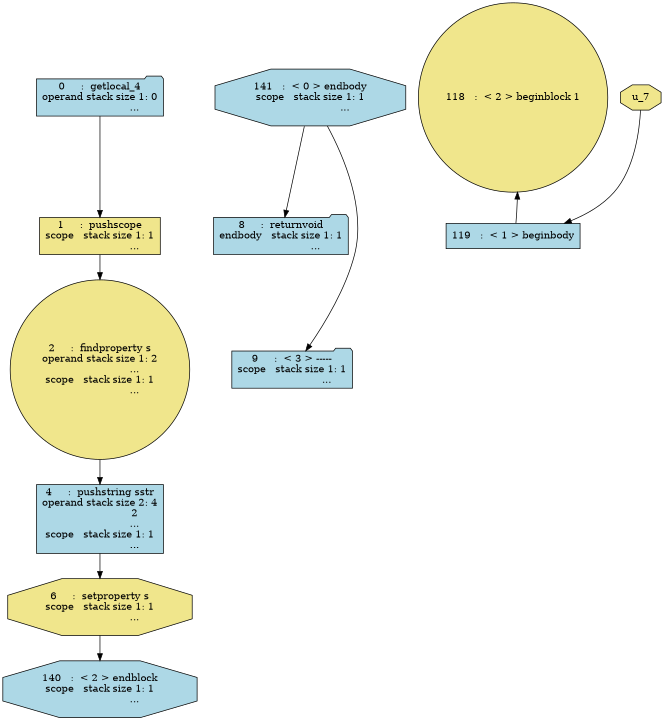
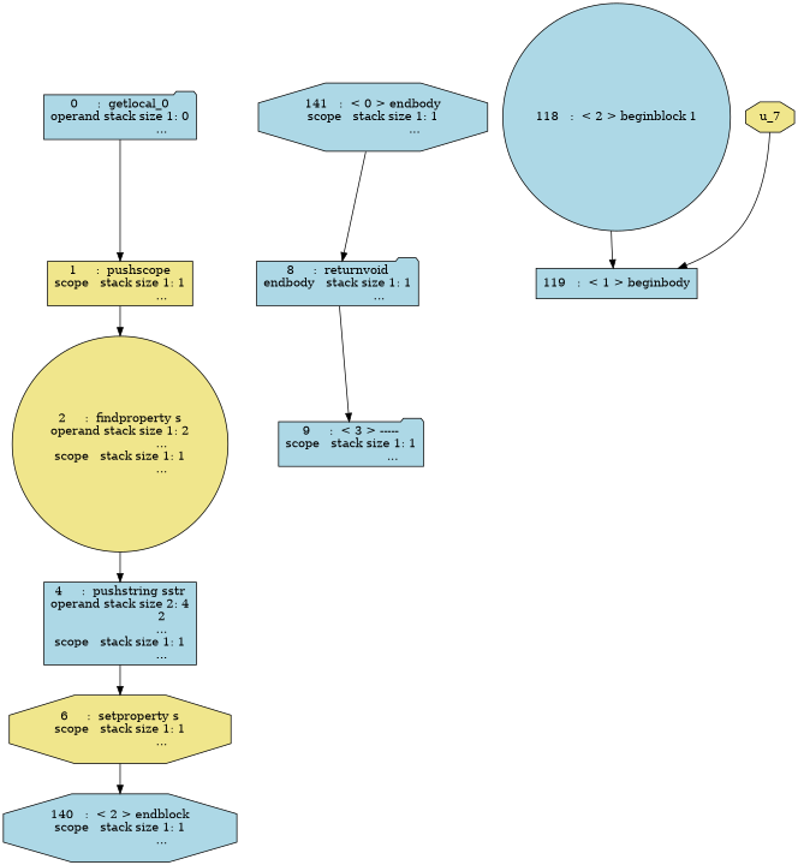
  digraph {
    node [fillcolor=lightblue shape=octagon style=filled]
-   n1 [label="0     :  getlocal_4\noperand stack size 1: 0\n                      ..." shape=folder]
+   n1 [label="0     :  getlocal_0\noperand stack size 1: 0\n                      ..." shape=folder]
    n2 [fillcolor=khaki label="1     :  pushscope\nscope   stack size 1: 1\n                      ..." shape=box]
    n3 [fillcolor=khaki label="2     :  findproperty s\noperand stack size 1: 2\n                      ...\nscope   stack size 1: 1\n                      ..." shape=circle]
    n4 [label="4     :  pushstring sstr\noperand stack size 2: 4\n                      2\n                      ...\nscope   stack size 1: 1\n                      ..." shape=box]
    n5 [fillcolor=khaki label="6     :  setproperty s\nscope   stack size 1: 1\n                      ..."]
    n6 [label="140   :  < 2 > endblock\nscope   stack size 1: 1\n                      ..."]
    n7 [label="8     :  returnvoid\nendbody   stack size 1: 1\n                      ..." shape=folder]
    n8 [label="9     :  < 3 > -----\nscope   stack size 1: 1\n                      ..." shape=folder]
-   n9 [fillcolor=khaki label="118   :  < 2 > beginblock 1" shape=circle]
+   n9 [label="118   :  < 2 > beginblock 1" shape=circle]
    n10 [label="119   :  < 1 > beginbody" shape=box]
    n11 [label="141   :  < 0 > endbody\nscope   stack size 1: 1\n                      ..."]
    n12 [fillcolor=khaki label=u_7]
    n1 -> n2
    n2 -> n3
    n3 -> n4
    n4 -> n5
    n5 -> n6
-   n11 -> n8
-   n10 -> n9
+   n7 -> n8
+   n9 -> n10
    n11 -> n7
    n12 -> n10
  }
